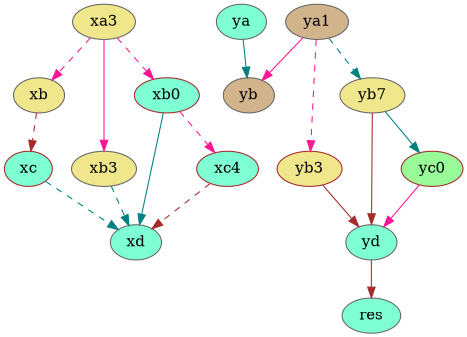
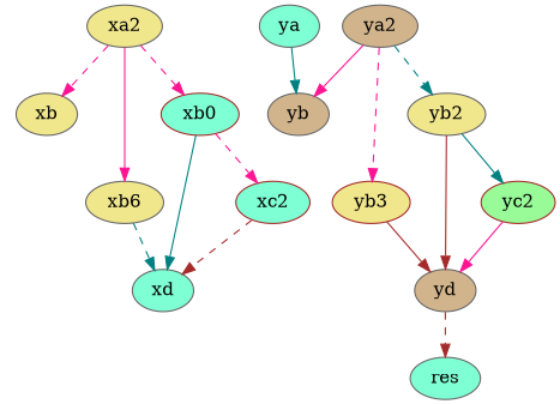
  digraph {
    node [color=gray40 fillcolor=aquamarine style=filled]
    edge [color=deeppink style=dashed]
    xb [fillcolor=khaki height=0.2 width=0.2]
-   xc [color=brown height=0.2 width=0.2]
    xd [height=0.2 width=0.2]
    res [height=0.2 width=0.2]
-   xa2 [fillcolor=khaki height=0.2 width=0.2 label=xa3]
-   xb3 [fillcolor=khaki height=0.2 width=0.2]
+   xa2 [fillcolor=khaki height=0.2 width=0.2]
+   xb3 [fillcolor=khaki height=0.2 width=0.2 label=xb6]
    n7 [color=brown height=0.2 label=xb0 width=0.2]
-   xc2 [color=brown height=0.2 width=0.2 label=xc4]
+   xc2 [color=brown height=0.2 width=0.2]
    ya [height=0.2 width=0.2]
    yb [fillcolor=tan height=0.2 width=0.2]
-   yd [height=0.2 width=0.2]
-   ya2 [fillcolor=tan height=0.2 width=0.2 label=ya1]
+   yd [fillcolor=tan height=0.2 width=0.2]
+   ya2 [fillcolor=tan height=0.2 width=0.2]
    yb3 [color=brown fillcolor=khaki height=0.2 width=0.2]
-   yb2 [fillcolor=khaki height=0.2 width=0.2 label=yb7]
-   yc2 [color=brown fillcolor=palegreen height=0.2 width=0.2 label=yc0]
-   xb -> xc [color=brown]
-   xc -> xd [color=teal]
+   yb2 [fillcolor=khaki height=0.2 width=0.2]
+   yc2 [color=brown fillcolor=palegreen height=0.2 width=0.2]
    xa2 -> xb
    xa2 -> xb3 [style=solid]
    xa2 -> n7
    xb3 -> xd [color=teal]
    n7 -> xd [color=teal style=solid]
    n7 -> xc2
    xc2 -> xd [color=brown]
    ya -> yb [color=teal style=solid]
-   yd -> res [color=brown style=solid]
+   yd -> res [color=brown]
    ya2 -> yb [style=solid]
    ya2 -> yb3
    ya2 -> yb2 [color=teal]
    yb3 -> yd [color=brown style=solid]
    yb2 -> yd [color=brown style=solid]
    yb2 -> yc2 [color=teal style=solid]
    yc2 -> yd [style=solid]
  }
